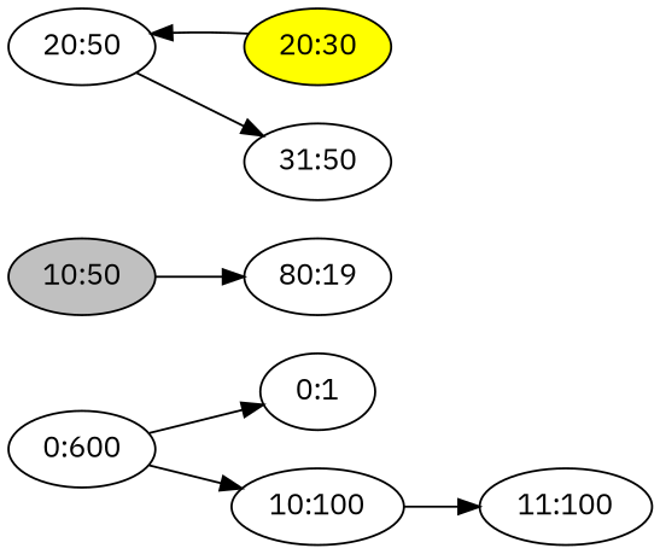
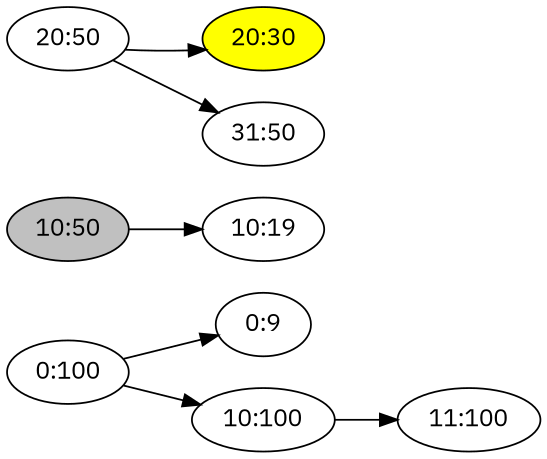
  digraph {
    fontname="IBM Plex Sans"
    rankdir=LR
    node [fontname="IBM Plex Sans"]
    edge [fontname="IBM Plex Sans"]
-   n1 [label="0:600"]
-   n2 [label="0:1"]
+   n1 [label="0:100"]
+   n2 [label="0:9"]
    n3 [label="10:100"]
    n4 [label="11:100"]
    n5 [fillcolor=grey label="10:50" style=filled]
-   n6 [label="80:19"]
+   n6 [label="10:19"]
    n7 [label="20:50"]
    n8 [fillcolor=yellow label="20:30" style=filled]
    n9 [label="31:50"]
    n1 -> n2
    n1 -> n3
    n3 -> n4
    n5 -> n6
-   n8 -> n7
+   n7 -> n8
    n7 -> n9
  }
